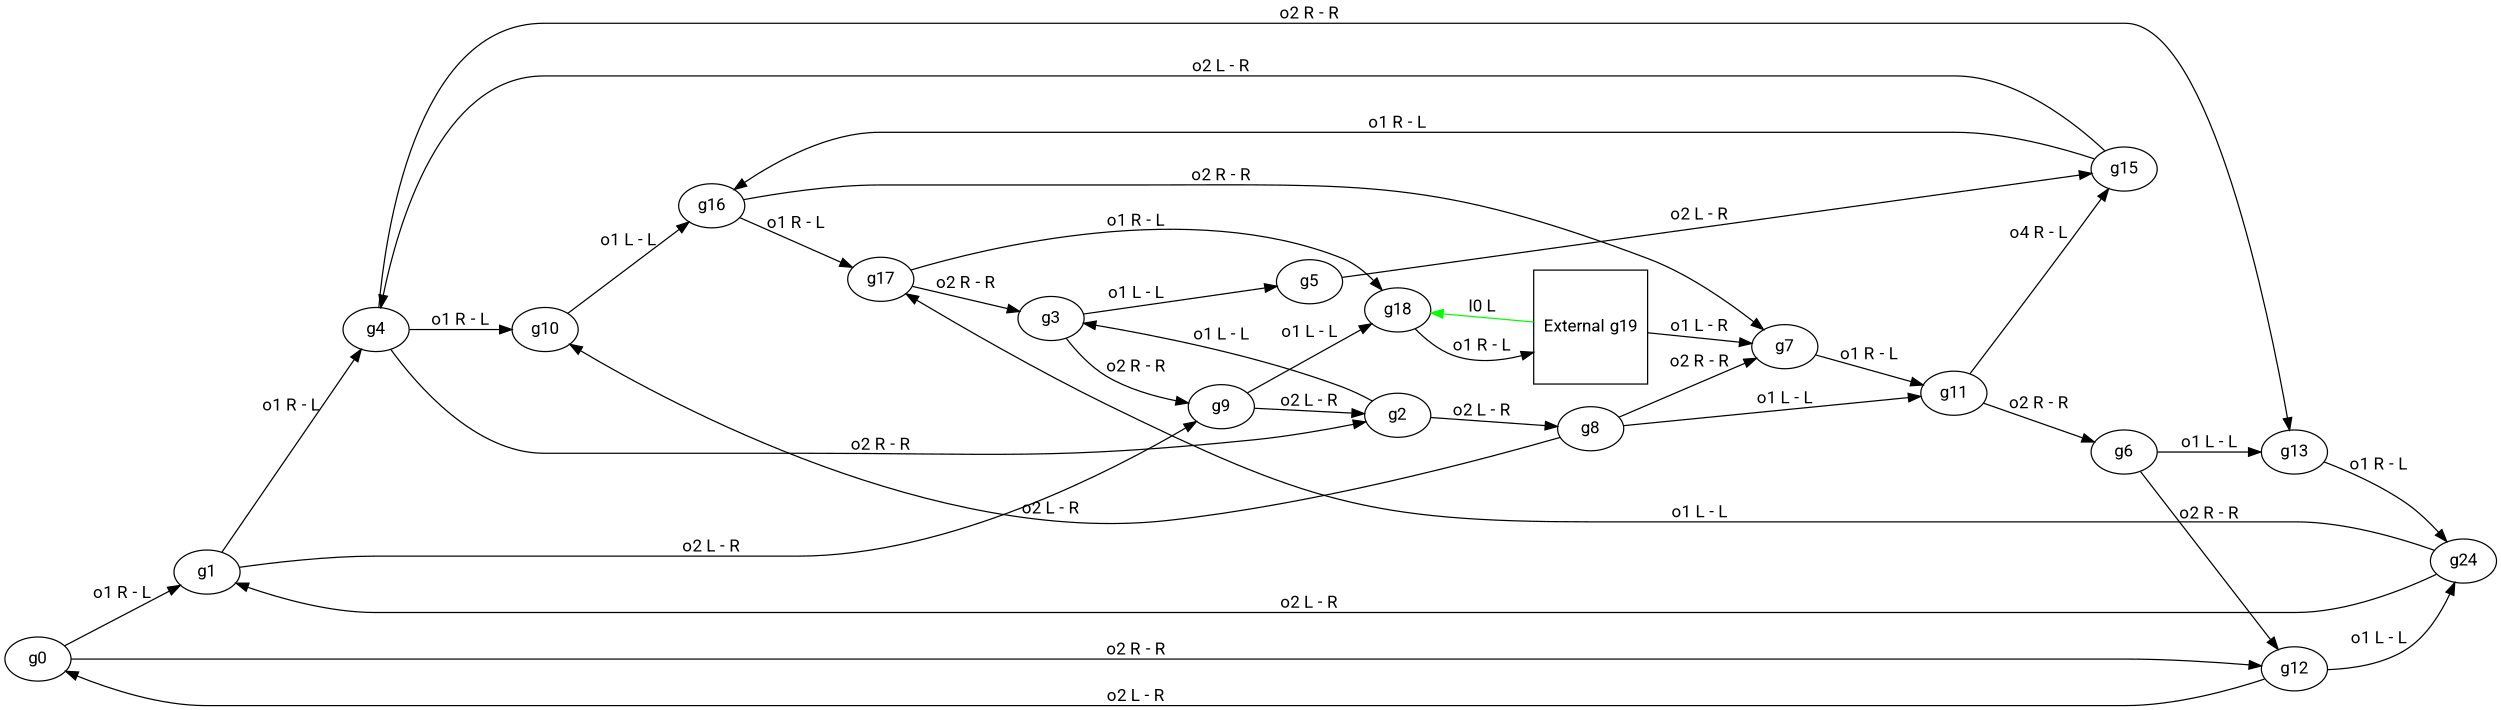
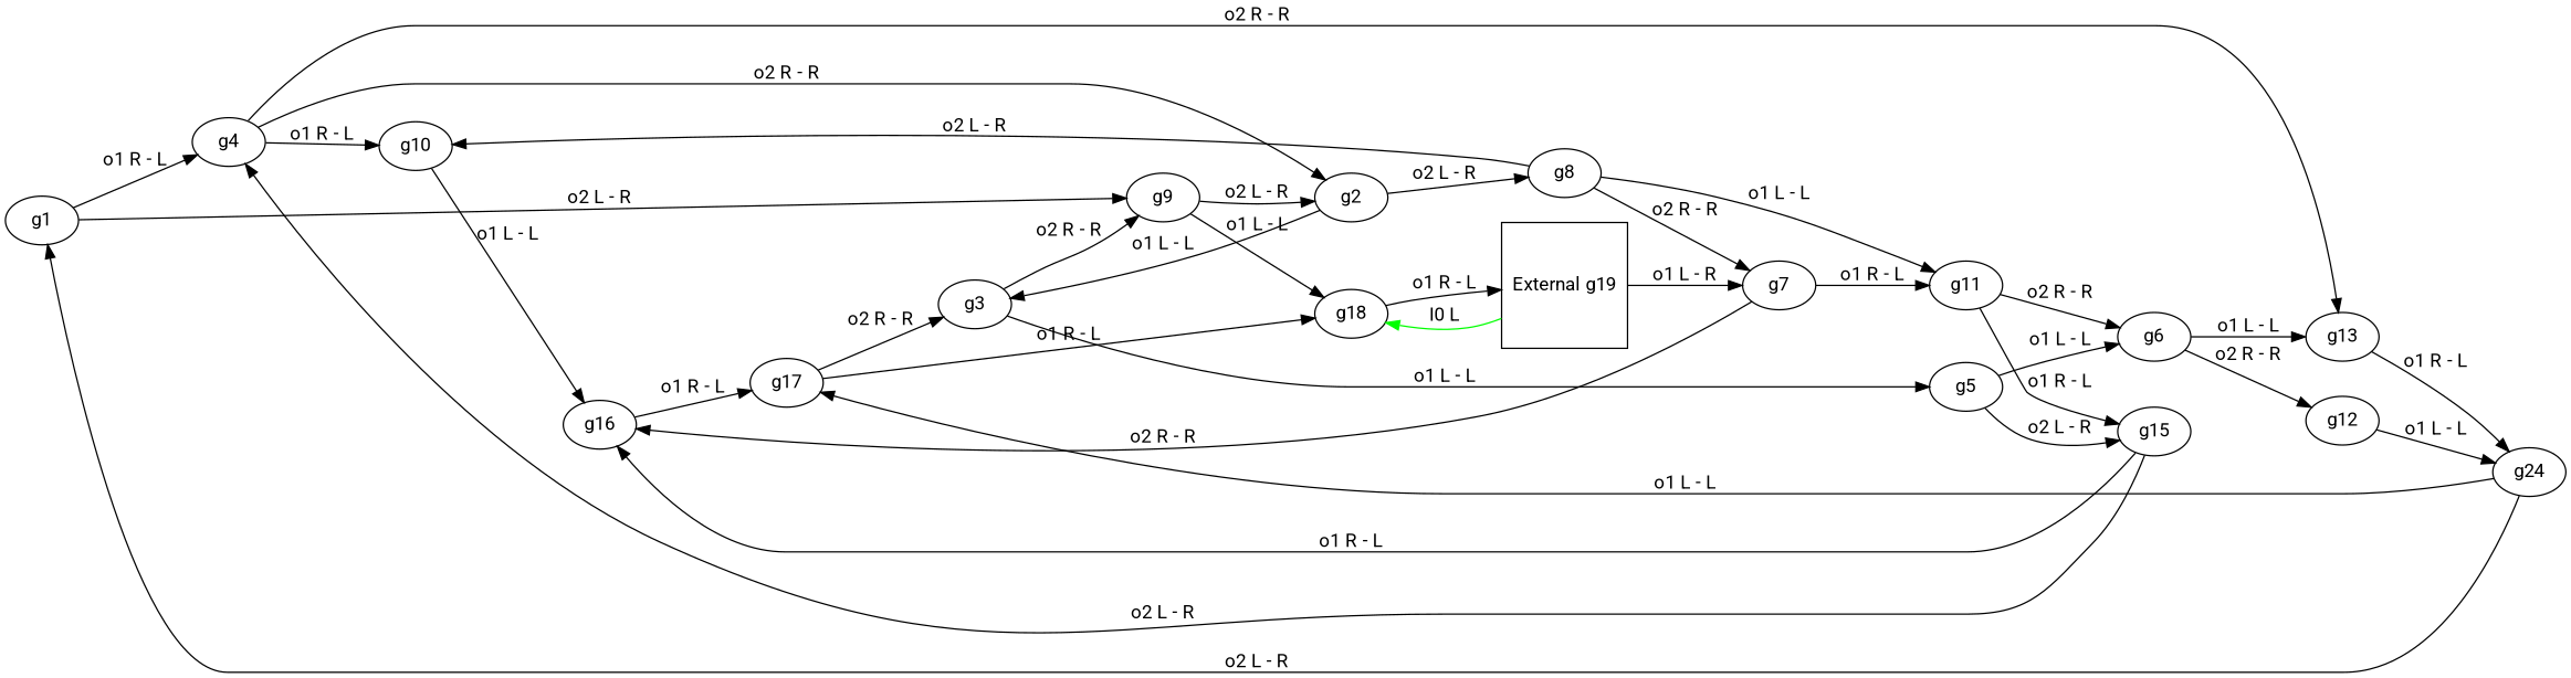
  digraph {
    fontname=Roboto
    rankdir=LR
    node [fontname=Roboto]
    edge [fontname=Roboto]
-   g0
    g1
    g12
    g4
    g9
    n6 [label=g24]
    g10
    g13
    g2
    g18
    g17
    g16
    g3
    g8
    n15 [label="External g19" shape=square]
    g5
    g11
    g7
    g6
    g15
-   g0 -> g1 [label="o1 R - L"]
-   g0 -> g12 [label="o2 R - R"]
    g1 -> g4 [label="o1 R - L"]
    g1 -> g9 [label="o2 L - R"]
-   g12 -> g0 [label="o2 L - R"]
    g12 -> n6 [label="o1 L - L"]
    g4 -> g10 [label="o1 R - L"]
    g4 -> g13 [label="o2 R - R"]
    g4 -> g2 [label="o2 R - R"]
    g9 -> g2 [label="o2 L - R"]
    g9 -> g18 [label="o1 L - L"]
    n6 -> g1 [label="o2 L - R"]
    n6 -> g17 [label="o1 L - L"]
    g10 -> g16 [label="o1 L - L"]
    g13 -> n6 [label="o1 R - L"]
    g2 -> g3 [label="o1 L - L"]
    g2 -> g8 [label="o2 L - R"]
    g18 -> n15 [label="o1 R - L"]
    g17 -> g18 [label="o1 R - L"]
    g17 -> g3 [label="o2 R - R"]
    g16 -> g17 [label="o1 R - L"]
-   g16 -> g7 [label="o2 R - R"]
+   g7 -> g16 [label="o2 R - R"]
    g3 -> g9 [label="o2 R - R"]
    g3 -> g5 [label="o1 L - L"]
    g8 -> g10 [label="o2 L - R"]
    g8 -> g11 [label="o1 L - L"]
    g8 -> g7 [label="o2 R - R"]
    n15 -> g18 [color=green label="I0 L"]
    n15 -> g7 [label="o1 L - R"]
+   g5 -> g6 [label="o1 L - L"]
    g5 -> g15 [label="o2 L - R"]
    g11 -> g6 [label="o2 R - R"]
-   g11 -> g15 [label="o4 R - L"]
+   g11 -> g15 [label="o1 R - L"]
    g7 -> g11 [label="o1 R - L"]
    g6 -> g12 [label="o2 R - R"]
    g6 -> g13 [label="o1 L - L"]
    g15 -> g4 [label="o2 L - R"]
    g15 -> g16 [label="o1 R - L"]
  }
